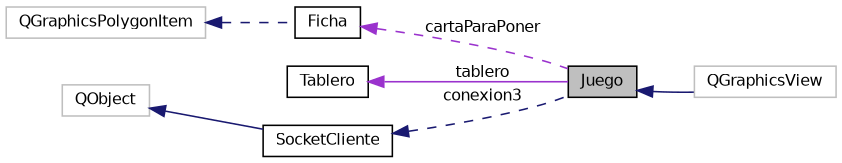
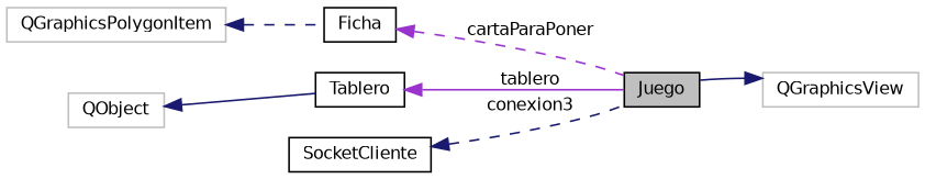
  digraph {
    rankdir=LR
    node [color=black fillcolor=white fontname=Helvetica fontsize=10 shape=record style=filled]
    edge [color=midnightblue dir=back fontname=Helvetica fontsize=10 labelfontname=Helvetica labelfontsize=10 style=solid]
    n1 [fillcolor=grey75 fontcolor=black height=0.2 label=Juego width=0.4]
    n2 [color=grey75 height=0.2 label=QGraphicsView width=0.4]
    n3 [height=0.2 label=Ficha width=0.4]
    n4 [color=grey75 height=0.2 label=QGraphicsPolygonItem width=0.4]
    n5 [height=0.2 label=Tablero width=0.4]
    n6 [height=0.2 label=SocketCliente width=0.4]
    n7 [color=grey75 height=0.2 label=QObject width=0.4]
-   n1 -> n2
+   n2 -> n1
    n3 -> n1 [color=darkorchid3 label=" cartaParaPoner" style=dashed]
    n4 -> n3 [style=dashed]
    n5 -> n1 [color=darkorchid3 label=" tablero"]
    n6 -> n1 [label=" conexion3" style=dashed]
-   n7 -> n6
+   n7 -> n5
  }
